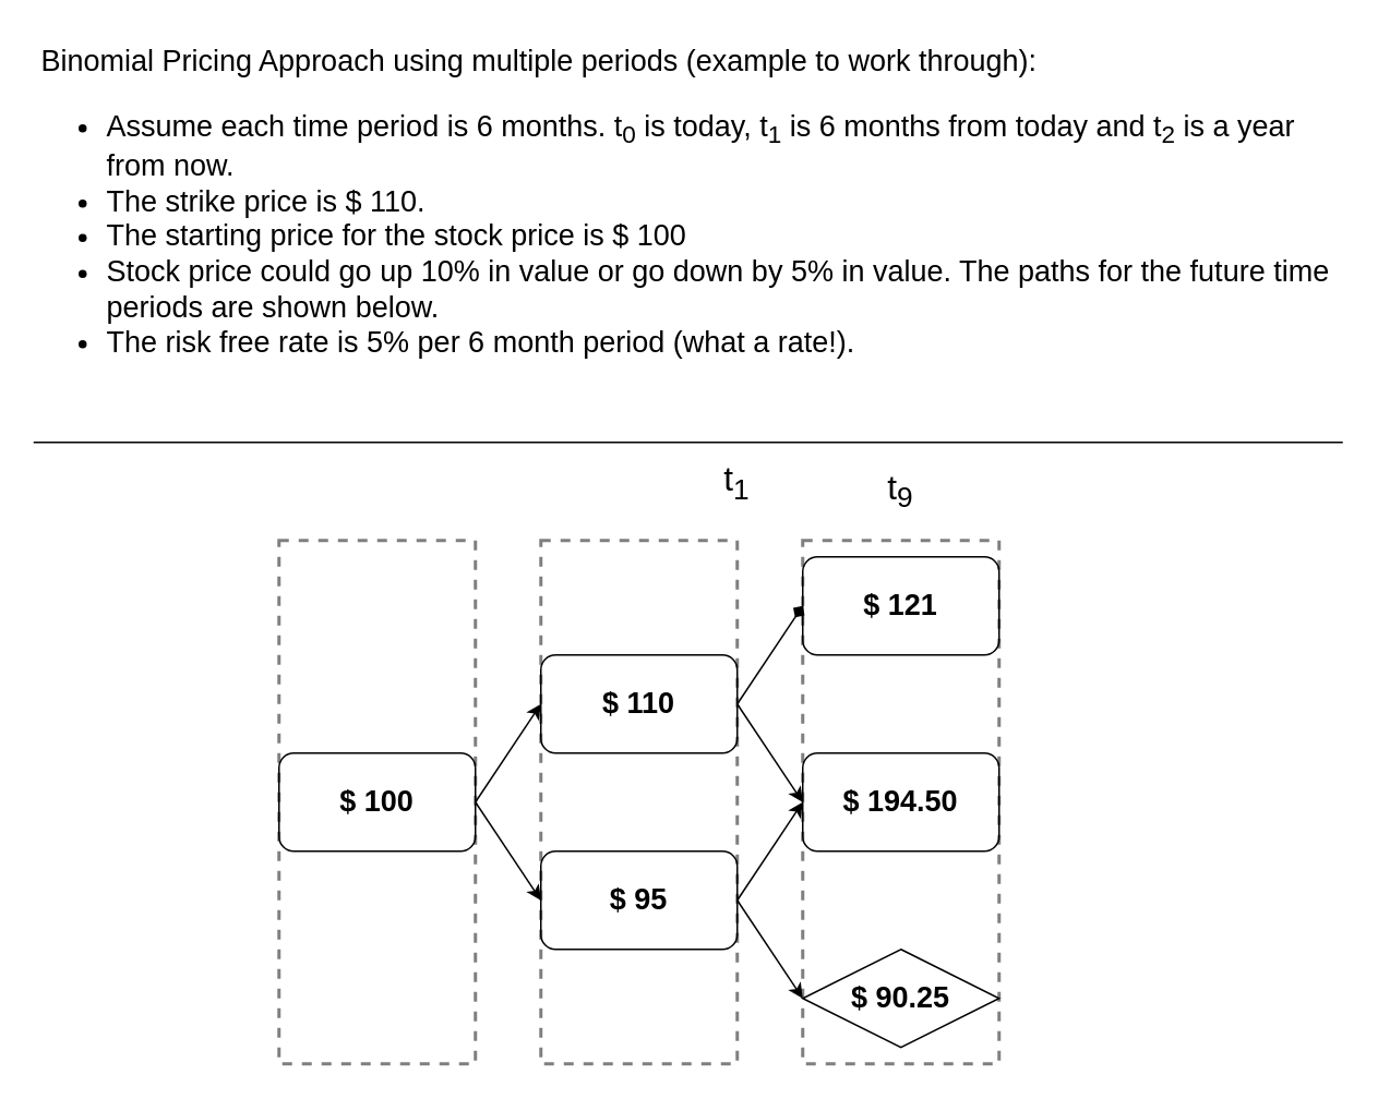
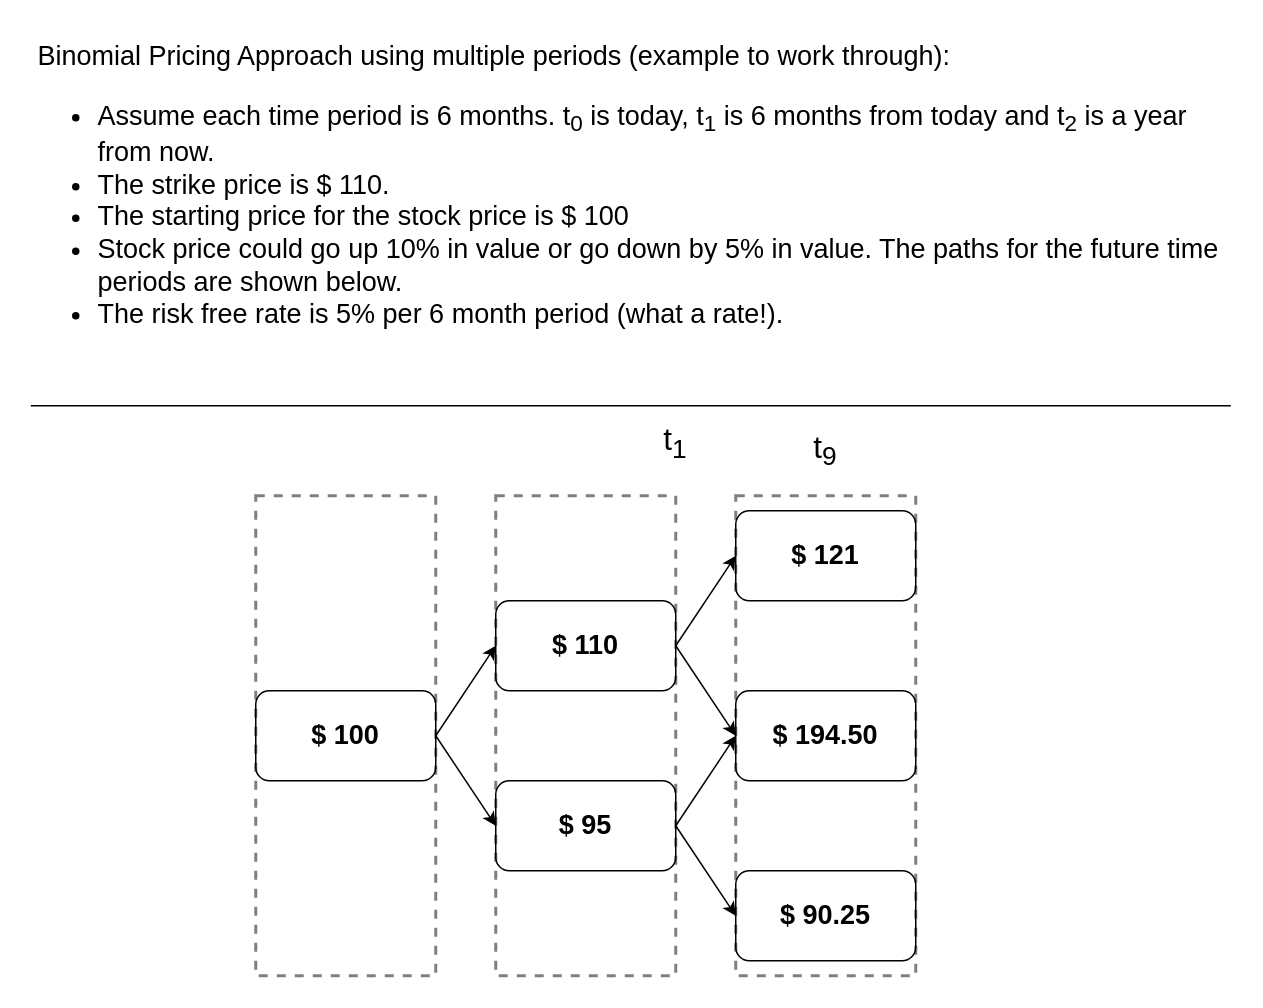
  <mxCell id="0" />
  <mxCell id="1" parent="0" />
  <mxCell id="2" value="$ 100" style="rounded=1;whiteSpace=wrap;html=1;fontStyle=1;fontSize=18;" vertex="1" parent="1"><mxGeometry x="170" y="460" width="120" height="60" as="geometry" /></mxCell>
  <mxCell id="3" value="$ 110" style="rounded=1;whiteSpace=wrap;html=1;direction=east;fontSize=18;fontStyle=1" vertex="1" parent="1"><mxGeometry x="330" y="400" width="120" height="60" as="geometry" /></mxCell>
  <mxCell id="4" value="$ 95" style="rounded=1;whiteSpace=wrap;html=1;fontSize=18;fontStyle=1" vertex="1" parent="1"><mxGeometry x="330" y="520" width="120" height="60" as="geometry" /></mxCell>
  <mxCell id="5" value="$ 194.50" style="rounded=1;whiteSpace=wrap;html=1;fontSize=18;fontStyle=1" vertex="1" parent="1"><mxGeometry x="490" y="460" width="120" height="60" as="geometry" /></mxCell>
  <mxCell id="6" value="$ 121" style="rounded=1;whiteSpace=wrap;html=1;fontSize=18;fontStyle=1" vertex="1" parent="1"><mxGeometry x="490" y="340" width="120" height="60" as="geometry" /></mxCell>
- <mxCell id="7" value="$ 90.25" style="rhombus;whiteSpace=wrap;html=1;fontSize=18;fontStyle=1;" vertex="1" parent="1"><mxGeometry x="490" y="580" width="120" height="60" as="geometry" /></mxCell>
+ <mxCell id="7" value="$ 90.25" style="rounded=1;whiteSpace=wrap;html=1;fontSize=18;fontStyle=1" vertex="1" parent="1"><mxGeometry x="490" y="580" width="120" height="60" as="geometry" /></mxCell>
  <mxCell id="8" value="" style="endArrow=classic;html=1;entryX=0;entryY=0.5;entryDx=0;entryDy=0;exitX=1;exitY=0.5;exitDx=0;exitDy=0;" edge="1" parent="1" source="2" target="3"><mxGeometry width="50" height="50" relative="1" as="geometry"><mxPoint x="280" y="490" as="sourcePoint" /><mxPoint x="330" y="440" as="targetPoint" /></mxGeometry></mxCell>
- <mxCell id="9" value="" style="endArrow=diamond;html=1;entryX=0;entryY=0.5;entryDx=0;entryDy=0;exitX=1;exitY=0.5;exitDx=0;exitDy=0;" edge="1" parent="1" source="3" target="6"><mxGeometry width="50" height="50" relative="1" as="geometry"><mxPoint x="440" y="370" as="sourcePoint" /><mxPoint x="490" y="310" as="targetPoint" /></mxGeometry></mxCell>
+ <mxCell id="9" value="" style="endArrow=classic;html=1;entryX=0;entryY=0.5;entryDx=0;entryDy=0;exitX=1;exitY=0.5;exitDx=0;exitDy=0;" edge="1" parent="1" source="3" target="6"><mxGeometry width="50" height="50" relative="1" as="geometry"><mxPoint x="440" y="370" as="sourcePoint" /><mxPoint x="490" y="310" as="targetPoint" /></mxGeometry></mxCell>
  <mxCell id="10" value="" style="endArrow=classic;html=1;entryX=0;entryY=0.5;entryDx=0;entryDy=0;exitX=1;exitY=0.5;exitDx=0;exitDy=0;" edge="1" parent="1" source="4" target="5"><mxGeometry width="50" height="50" relative="1" as="geometry"><mxPoint x="450" y="550" as="sourcePoint" /><mxPoint x="510" y="490" as="targetPoint" /></mxGeometry></mxCell>
  <mxCell id="11" value="" style="endArrow=classic;html=1;exitX=1;exitY=0.5;exitDx=0;exitDy=0;entryX=0;entryY=0.5;entryDx=0;entryDy=0;" edge="1" parent="1" source="2" target="4"><mxGeometry width="50" height="50" relative="1" as="geometry"><mxPoint x="160" y="710" as="sourcePoint" /><mxPoint x="210" y="660" as="targetPoint" /></mxGeometry></mxCell>
  <mxCell id="12" value="" style="endArrow=classic;html=1;exitX=1;exitY=0.5;exitDx=0;exitDy=0;entryX=0;entryY=0.5;entryDx=0;entryDy=0;" edge="1" parent="1" source="4" target="7"><mxGeometry width="50" height="50" relative="1" as="geometry"><mxPoint x="460" y="600" as="sourcePoint" /><mxPoint x="510" y="660" as="targetPoint" /></mxGeometry></mxCell>
  <mxCell id="13" value="" style="endArrow=classic;html=1;exitX=1;exitY=0.5;exitDx=0;exitDy=0;entryX=0;entryY=0.5;entryDx=0;entryDy=0;" edge="1" parent="1" source="3" target="5"><mxGeometry width="50" height="50" relative="1" as="geometry"><mxPoint x="460" y="460" as="sourcePoint" /><mxPoint x="510" y="410" as="targetPoint" /></mxGeometry></mxCell>
  <mxCell id="14" value="&lt;div&gt;Binomial Pricing Approach using multiple periods (example to work through):&lt;/div&gt;&lt;div&gt;&lt;ul&gt;&lt;li&gt;Assume each time period is 6 months. t&lt;sub&gt;0&lt;/sub&gt; is today, t&lt;sub&gt;1&lt;/sub&gt; is 6 months from today and t&lt;sub&gt;2&lt;/sub&gt; is a year from now.&lt;/li&gt;&lt;li&gt;The strike price is $ 110.&lt;/li&gt;&lt;li&gt;The starting price for the stock price is $ 100 &lt;br&gt;&lt;/li&gt;&lt;li&gt;Stock price could go up 10% in value or go down by 5% in value. The paths for the future time periods are shown below.&lt;/li&gt;&lt;li&gt;The risk free rate is 5% per 6 month period (what a rate!).&lt;/li&gt;&lt;/ul&gt;&lt;/div&gt;" style="text;html=1;strokeColor=none;fillColor=none;align=left;verticalAlign=top;whiteSpace=wrap;rounded=0;fontSize=18;opacity=50;" vertex="1" parent="1"><mxGeometry x="23" y="20" width="797" height="221" as="geometry" /></mxCell>
  <mxCell id="15" value="&lt;span style=&quot;font-size: 21px&quot;&gt;t&lt;sub&gt;1&lt;/sub&gt;&lt;/span&gt;" style="text;html=1;strokeColor=none;fillColor=none;align=center;verticalAlign=middle;whiteSpace=wrap;rounded=0;fontSize=21;opacity=50;fontStyle=0;horizontal=1;perimeterSpacing=0;strokeWidth=6;" vertex="1" parent="1"><mxGeometry x="420" y="285" width="60" height="20" as="geometry" /></mxCell>
  <mxCell id="16" value="&lt;span style=&quot;font-size: 21px&quot;&gt;t&lt;sub&gt;9&lt;/sub&gt;&lt;/span&gt;" style="text;html=1;strokeColor=none;fillColor=none;align=center;verticalAlign=middle;whiteSpace=wrap;rounded=0;fontSize=21;opacity=50;fontStyle=0;horizontal=1;perimeterSpacing=0;strokeWidth=6;" vertex="1" parent="1"><mxGeometry x="520" y="290" width="60" height="20" as="geometry" /></mxCell>
  <mxCell id="17" value="" style="rounded=0;whiteSpace=wrap;html=1;strokeColor=#000000;strokeWidth=2;fillColor=none;gradientColor=none;fontSize=21;opacity=50;align=left;dashed=1;" vertex="1" parent="1"><mxGeometry x="170" y="330" width="120" height="320" as="geometry" /></mxCell>
  <mxCell id="18" value="" style="rounded=0;whiteSpace=wrap;html=1;strokeColor=#000000;strokeWidth=2;fillColor=none;gradientColor=none;fontSize=21;opacity=50;align=left;dashed=1;" vertex="1" parent="1"><mxGeometry x="330" y="330" width="120" height="320" as="geometry" /></mxCell>
  <mxCell id="19" value="" style="rounded=0;whiteSpace=wrap;html=1;strokeColor=#000000;strokeWidth=2;fillColor=none;gradientColor=none;fontSize=21;opacity=50;align=left;dashed=1;" vertex="1" parent="1"><mxGeometry x="490" y="330" width="120" height="320" as="geometry" /></mxCell>
  <mxCell id="20" value="" style="endArrow=none;html=1;fontSize=21;" edge="1" parent="1"><mxGeometry width="50" height="50" relative="1" as="geometry"><mxPoint x="20" y="270" as="sourcePoint" /><mxPoint x="820" y="270" as="targetPoint" /><Array as="points" /></mxGeometry></mxCell>
